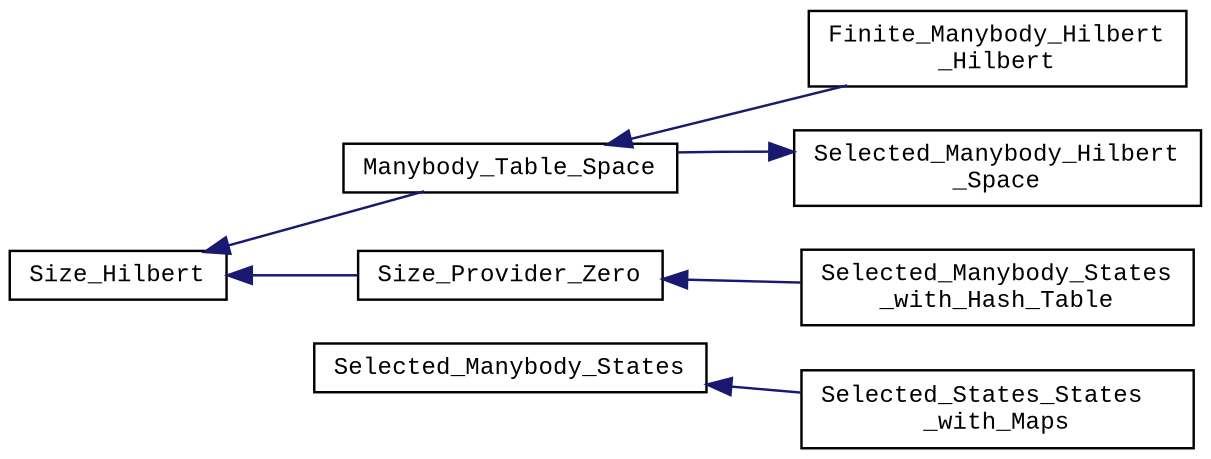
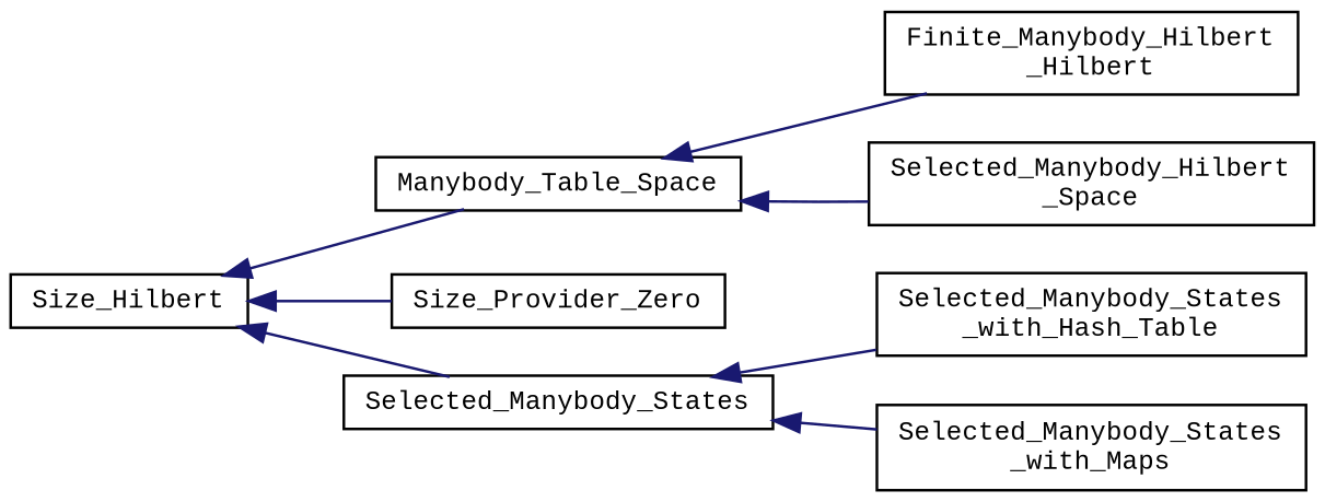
  digraph {
    fontname="Liberation Mono"
    rankdir=LR
    node [color=black fillcolor=white fontname="Liberation Mono" fontsize=10 shape=record style=filled]
    edge [color=midnightblue dir=back fontname="Liberation Mono" fontsize=10 labelfontname=Helvetica labelfontsize=10 style=solid]
    n1 [height=0.2 label=Size_Hilbert width=0.4]
    n2 [height=0.2 label=Manybody_Table_Space width=0.4]
    n3 [height=0.2 label=Selected_Manybody_States width=0.4]
    n4 [height=0.2 label=Size_Provider_Zero width=0.4]
    n5 [height=0.2 label="Finite_Manybody_Hilbert\l_Hilbert" width=0.4]
    n6 [height=0.2 label="Selected_Manybody_Hilbert\l_Space" width=0.4]
    n7 [height=0.2 label="Selected_Manybody_States\l_with_Hash_Table" width=0.4]
-   n8 [height=0.2 label="Selected_States_States\l_with_Maps" width=0.4]
+   n8 [height=0.2 label="Selected_Manybody_States\l_with_Maps" width=0.4]
    n1 -> n2
+   n1 -> n3
    n1 -> n4
    n2 -> n5
-   n6 -> n2
-   n4 -> n7
+   n2 -> n6
+   n3 -> n7
    n3 -> n8
  }
